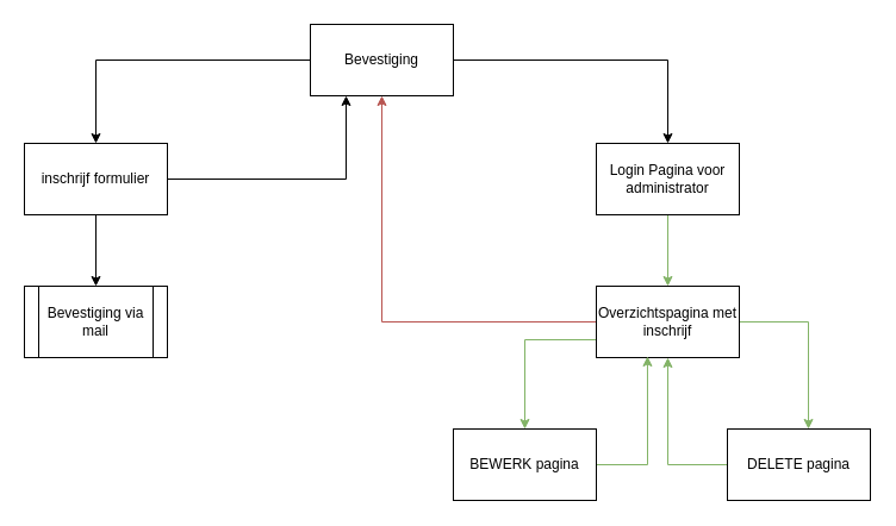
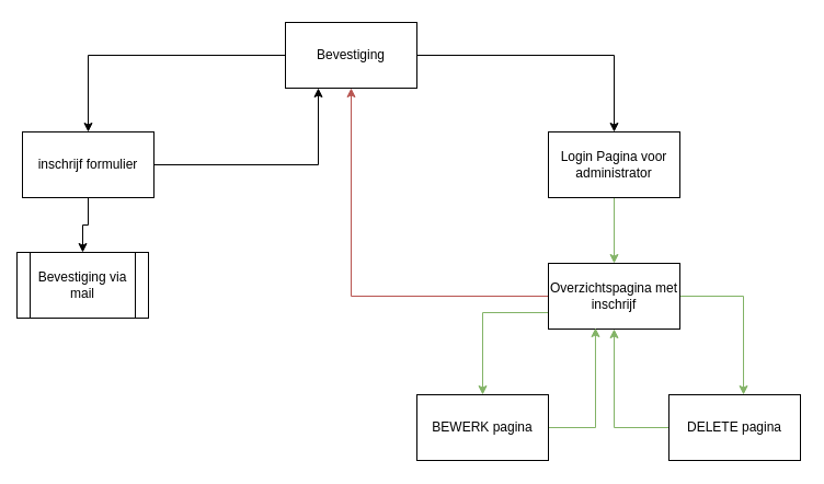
  <mxCell id="0" />
  <mxCell id="1" parent="0" />
  <mxCell id="2" style="edgeStyle=orthogonalEdgeStyle;rounded=0;orthogonalLoop=1;jettySize=auto;html=1;exitX=0;exitY=0.5;exitDx=0;exitDy=0;entryX=0.5;entryY=0;entryDx=0;entryDy=0;" edge="1" parent="1" source="4" target="13"><mxGeometry relative="1" as="geometry" /></mxCell>
  <mxCell id="3" style="edgeStyle=orthogonalEdgeStyle;rounded=0;orthogonalLoop=1;jettySize=auto;html=1;exitX=1;exitY=0.5;exitDx=0;exitDy=0;" edge="1" parent="1" source="4" target="6"><mxGeometry relative="1" as="geometry" /></mxCell>
  <mxCell id="4" value="Bevestiging" style="rounded=0;whiteSpace=wrap;html=1;" vertex="1" parent="1"><mxGeometry x="260" y="20" width="120" height="60" as="geometry" /></mxCell>
  <mxCell id="5" style="edgeStyle=orthogonalEdgeStyle;rounded=0;orthogonalLoop=1;jettySize=auto;html=1;exitX=0.5;exitY=1;exitDx=0;exitDy=0;entryX=0.5;entryY=0;entryDx=0;entryDy=0;fillColor=#d5e8d4;strokeColor=#82b366;" edge="1" parent="1" source="6" target="10"><mxGeometry relative="1" as="geometry" /></mxCell>
  <mxCell id="6" value="Login Pagina voor administrator" style="rounded=0;whiteSpace=wrap;html=1;" vertex="1" parent="1"><mxGeometry x="500" y="120" width="120" height="60" as="geometry" /></mxCell>
  <mxCell id="7" style="edgeStyle=orthogonalEdgeStyle;rounded=0;orthogonalLoop=1;jettySize=auto;html=1;exitX=0;exitY=0.5;exitDx=0;exitDy=0;entryX=0.5;entryY=1;entryDx=0;entryDy=0;fillColor=#f8cecc;strokeColor=#b85450;" edge="1" parent="1" source="10" target="4"><mxGeometry relative="1" as="geometry" /></mxCell>
  <mxCell id="8" style="edgeStyle=orthogonalEdgeStyle;rounded=0;orthogonalLoop=1;jettySize=auto;html=1;exitX=1;exitY=0.5;exitDx=0;exitDy=0;entryX=0.567;entryY=0;entryDx=0;entryDy=0;entryPerimeter=0;fillColor=#d5e8d4;strokeColor=#82b366;" edge="1" parent="1" source="10" target="15"><mxGeometry relative="1" as="geometry" /></mxCell>
  <mxCell id="9" style="edgeStyle=orthogonalEdgeStyle;rounded=0;orthogonalLoop=1;jettySize=auto;html=1;exitX=0;exitY=0.75;exitDx=0;exitDy=0;entryX=0.5;entryY=0;entryDx=0;entryDy=0;fillColor=#d5e8d4;strokeColor=#82b366;" edge="1" parent="1" source="10" target="17"><mxGeometry relative="1" as="geometry" /></mxCell>
  <mxCell id="10" value="Overzichtspagina met inschrijf" style="rounded=0;whiteSpace=wrap;html=1;" vertex="1" parent="1"><mxGeometry x="500" y="240" width="120" height="60" as="geometry" /></mxCell>
  <mxCell id="11" style="edgeStyle=orthogonalEdgeStyle;rounded=0;orthogonalLoop=1;jettySize=auto;html=1;exitX=1;exitY=0.5;exitDx=0;exitDy=0;entryX=0.25;entryY=1;entryDx=0;entryDy=0;" edge="1" parent="1" source="13" target="4"><mxGeometry relative="1" as="geometry" /></mxCell>
  <mxCell id="12" style="edgeStyle=orthogonalEdgeStyle;rounded=0;orthogonalLoop=1;jettySize=auto;html=1;exitX=0.5;exitY=1;exitDx=0;exitDy=0;entryX=0.5;entryY=0;entryDx=0;entryDy=0;" edge="1" parent="1" source="13" target="18"><mxGeometry relative="1" as="geometry" /></mxCell>
  <mxCell id="13" value="inschrijf formulier" style="rounded=0;whiteSpace=wrap;html=1;" vertex="1" parent="1"><mxGeometry x="20" y="120" width="120" height="60" as="geometry" /></mxCell>
  <mxCell id="14" style="edgeStyle=orthogonalEdgeStyle;rounded=0;orthogonalLoop=1;jettySize=auto;html=1;exitX=0;exitY=0.5;exitDx=0;exitDy=0;entryX=0.5;entryY=1;entryDx=0;entryDy=0;fillColor=#d5e8d4;strokeColor=#82b366;" edge="1" parent="1" source="15" target="10"><mxGeometry relative="1" as="geometry" /></mxCell>
  <mxCell id="15" value="DELETE pagina" style="rounded=0;whiteSpace=wrap;html=1;" vertex="1" parent="1"><mxGeometry x="610" y="360" width="120" height="60" as="geometry" /></mxCell>
  <mxCell id="16" style="edgeStyle=orthogonalEdgeStyle;rounded=0;orthogonalLoop=1;jettySize=auto;html=1;exitX=1;exitY=0.5;exitDx=0;exitDy=0;entryX=0.358;entryY=0.983;entryDx=0;entryDy=0;entryPerimeter=0;fillColor=#d5e8d4;strokeColor=#82b366;" edge="1" parent="1" source="17" target="10"><mxGeometry relative="1" as="geometry" /></mxCell>
  <mxCell id="17" value="BEWERK pagina" style="rounded=0;whiteSpace=wrap;html=1;" vertex="1" parent="1"><mxGeometry x="380" y="360" width="120" height="60" as="geometry" /></mxCell>
- <mxCell id="18" value="Bevestiging via mail" style="shape=process;whiteSpace=wrap;html=1;backgroundOutline=1;" vertex="1" parent="1"><mxGeometry x="20" y="240" width="120" height="60" as="geometry" /></mxCell>
+ <mxCell id="18" value="Bevestiging via mail" style="shape=process;whiteSpace=wrap;html=1;backgroundOutline=1;" vertex="1" parent="1"><mxGeometry x="15" y="230" width="120" height="60" as="geometry" /></mxCell>
